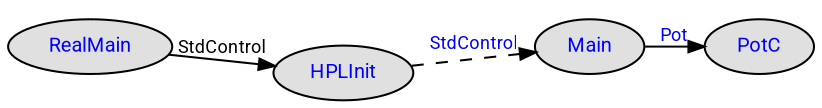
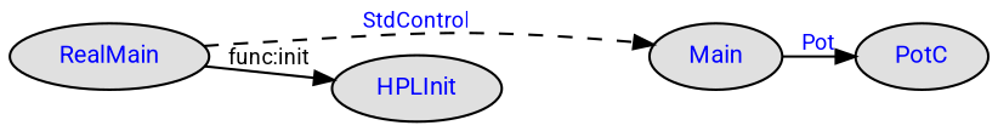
  digraph {
    fontname=Roboto
    nodesep=0.1
    rankdir=LR
    ranksep=0.0005
    node [fillcolor="#e0e0e0" fontcolor=blue fontname=Roboto fontsize=10 shape=ellipse style=filled]
    edge [arrowsize=.8 fontcolor=blue fontname=Roboto fontsize=9]
    RealMain [height=.1 width=.1]
    Main [height=.1 width=.1]
    HPLInit [height=.1 width=.1]
    PotC [height=.1 width=.1]
-   HPLInit -> Main [label=StdControl style=dashed]
-   RealMain -> HPLInit [fontcolor=black label=StdControl]
+   RealMain -> Main [label=StdControl style=dashed]
+   RealMain -> HPLInit [fontcolor=black label="func:init"]
    Main -> PotC [label=Pot]
  }
